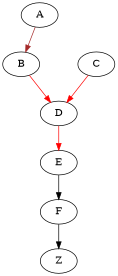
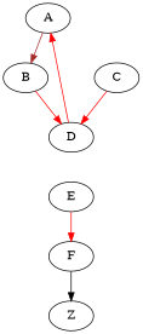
  digraph {
    node [y=0]
    edge [color=red distance=1]
    A [passenger="pA:A->B@rate=1/1000" x=0]
    B [passenger="pB:B->C@rate=1/1000" x=20]
    D [passenger="pD:D->E@rate=1/1000" x=60]
    C [passenger="pC:C->D@rate=1/1000" x=40]
    E [passenger="pE:E->F@rate=1/1000" x=80]
    F [passenger="pF:F->Z@rate=1/1000" x=100]
    Z [x=120]
    A -> B [color=brown]
    B -> D
-   D -> E
+   D -> A
    C -> D
-   E -> F [color=black]
+   E -> F
    F -> Z [color=black]
  }
